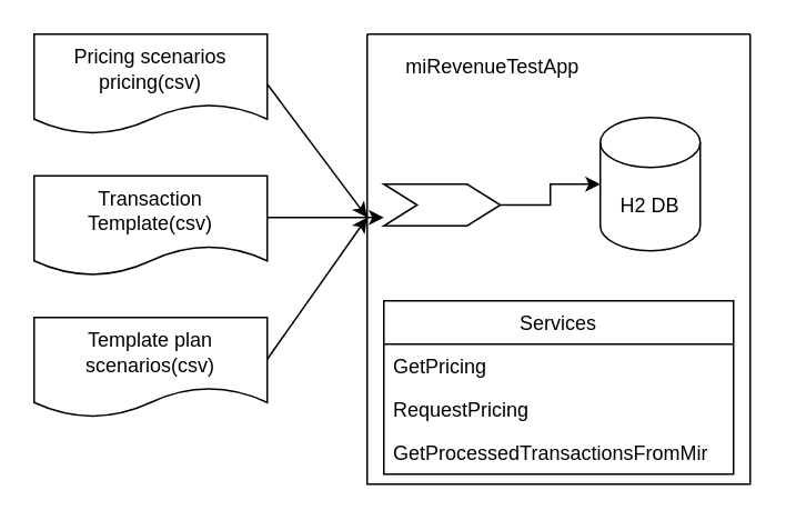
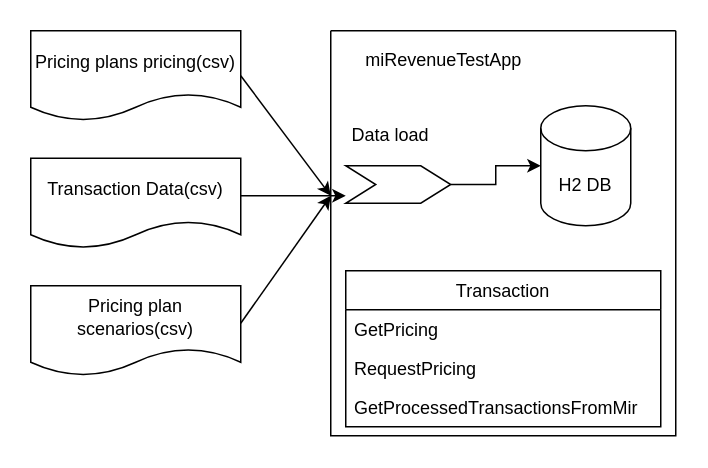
  <mxCell id="0" />
  <mxCell id="1" parent="0" />
- <mxCell id="2" value="Pricing scenarios pricing(csv)" style="shape=document;whiteSpace=wrap;html=1;boundedLbl=1;" vertex="1" parent="1"><mxGeometry x="20" y="20" width="140" height="60" as="geometry" /></mxCell>
- <mxCell id="3" value="Transaction Template(csv)" style="shape=document;whiteSpace=wrap;html=1;boundedLbl=1;" vertex="1" parent="1"><mxGeometry x="20" y="105" width="140" height="60" as="geometry" /></mxCell>
- <mxCell id="4" value="Template plan scenarios(csv)" style="shape=document;whiteSpace=wrap;html=1;boundedLbl=1;" vertex="1" parent="1"><mxGeometry x="20" y="190" width="140" height="60" as="geometry" /></mxCell>
+ <mxCell id="2" value="Pricing plans pricing(csv)" style="shape=document;whiteSpace=wrap;html=1;boundedLbl=1;" vertex="1" parent="1"><mxGeometry x="20" y="20" width="140" height="60" as="geometry" /></mxCell>
+ <mxCell id="3" value="Transaction Data(csv)" style="shape=document;whiteSpace=wrap;html=1;boundedLbl=1;" vertex="1" parent="1"><mxGeometry x="20" y="105" width="140" height="60" as="geometry" /></mxCell>
+ <mxCell id="4" value="Pricing plan scenarios(csv)" style="shape=document;whiteSpace=wrap;html=1;boundedLbl=1;" vertex="1" parent="1"><mxGeometry x="20" y="190" width="140" height="60" as="geometry" /></mxCell>
  <mxCell id="5" value="" style="edgeStyle=orthogonalEdgeStyle;rounded=0;orthogonalLoop=1;jettySize=auto;html=1;" edge="1" parent="1" source="6" target="12"><mxGeometry relative="1" as="geometry" /></mxCell>
  <mxCell id="6" value="" style="shape=step;perimeter=stepPerimeter;whiteSpace=wrap;html=1;fixedSize=1;" vertex="1" parent="1"><mxGeometry x="230" y="110" width="70" height="25" as="geometry" /></mxCell>
  <mxCell id="7" value="" style="endArrow=classic;html=1;" edge="1" parent="1"><mxGeometry width="50" height="50" relative="1" as="geometry"><mxPoint x="160" y="215" as="sourcePoint" /><mxPoint x="220" y="130" as="targetPoint" /></mxGeometry></mxCell>
  <mxCell id="8" value="" style="endArrow=classic;html=1;" edge="1" parent="1"><mxGeometry width="50" height="50" relative="1" as="geometry"><mxPoint x="160" y="50" as="sourcePoint" /><mxPoint x="220" y="130" as="targetPoint" /></mxGeometry></mxCell>
  <mxCell id="9" value="" style="endArrow=classic;html=1;" edge="1" parent="1"><mxGeometry width="50" height="50" relative="1" as="geometry"><mxPoint x="160" y="130" as="sourcePoint" /><mxPoint x="230" y="130" as="targetPoint" /></mxGeometry></mxCell>
+ <mxCell id="10" value="Data load" style="text;html=1;strokeColor=none;fillColor=none;align=center;verticalAlign=middle;whiteSpace=wrap;rounded=0;" vertex="1" parent="1"><mxGeometry x="230" y="80" width="60" height="20" as="geometry" /></mxCell>
  <mxCell id="11" value="" style="swimlane;startSize=0;" vertex="1" parent="1"><mxGeometry x="220" y="20" width="230" height="270" as="geometry" /></mxCell>
  <mxCell id="12" value="H2 DB" style="shape=cylinder3;whiteSpace=wrap;html=1;boundedLbl=1;backgroundOutline=1;size=15;" vertex="1" parent="11"><mxGeometry x="140" y="50" width="60" height="80" as="geometry" /></mxCell>
- <mxCell id="13" value="Services" style="swimlane;fontStyle=0;childLayout=stackLayout;horizontal=1;startSize=26;horizontalStack=0;resizeParent=1;resizeParentMax=0;resizeLast=0;collapsible=1;marginBottom=0;" vertex="1" parent="11"><mxGeometry x="10" y="160" width="210" height="104" as="geometry" /></mxCell>
+ <mxCell id="13" value="Transaction" style="swimlane;fontStyle=0;childLayout=stackLayout;horizontal=1;startSize=26;horizontalStack=0;resizeParent=1;resizeParentMax=0;resizeLast=0;collapsible=1;marginBottom=0;" vertex="1" parent="11"><mxGeometry x="10" y="160" width="210" height="104" as="geometry" /></mxCell>
  <mxCell id="14" value="GetPricing" style="text;strokeColor=none;fillColor=none;align=left;verticalAlign=top;spacingLeft=4;spacingRight=4;overflow=hidden;rotatable=0;points=[[0,0.5],[1,0.5]];portConstraint=eastwest;" vertex="1" parent="13"><mxGeometry y="26" width="210" height="26" as="geometry" /></mxCell>
  <mxCell id="15" value="RequestPricing" style="text;strokeColor=none;fillColor=none;align=left;verticalAlign=top;spacingLeft=4;spacingRight=4;overflow=hidden;rotatable=0;points=[[0,0.5],[1,0.5]];portConstraint=eastwest;" vertex="1" parent="13"><mxGeometry y="52" width="210" height="26" as="geometry" /></mxCell>
  <mxCell id="16" value="GetProcessedTransactionsFromMir" style="text;strokeColor=none;fillColor=none;align=left;verticalAlign=top;spacingLeft=4;spacingRight=4;overflow=hidden;rotatable=0;points=[[0,0.5],[1,0.5]];portConstraint=eastwest;" vertex="1" parent="13"><mxGeometry y="78" width="210" height="26" as="geometry" /></mxCell>
  <mxCell id="17" value="miRevenueTestApp" style="text;html=1;align=center;verticalAlign=middle;resizable=0;points=[];autosize=1;strokeColor=none;" vertex="1" parent="1"><mxGeometry x="235" y="30" width="120" height="20" as="geometry" /></mxCell>
